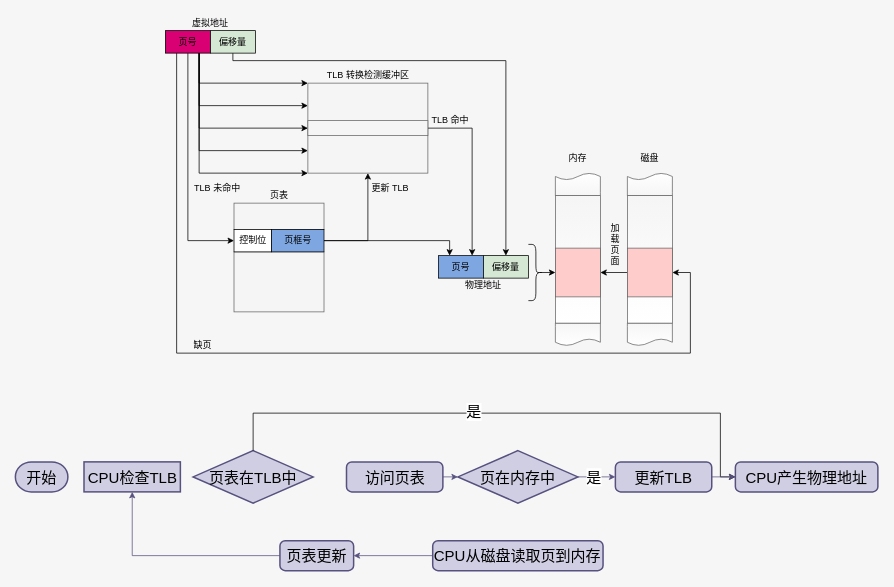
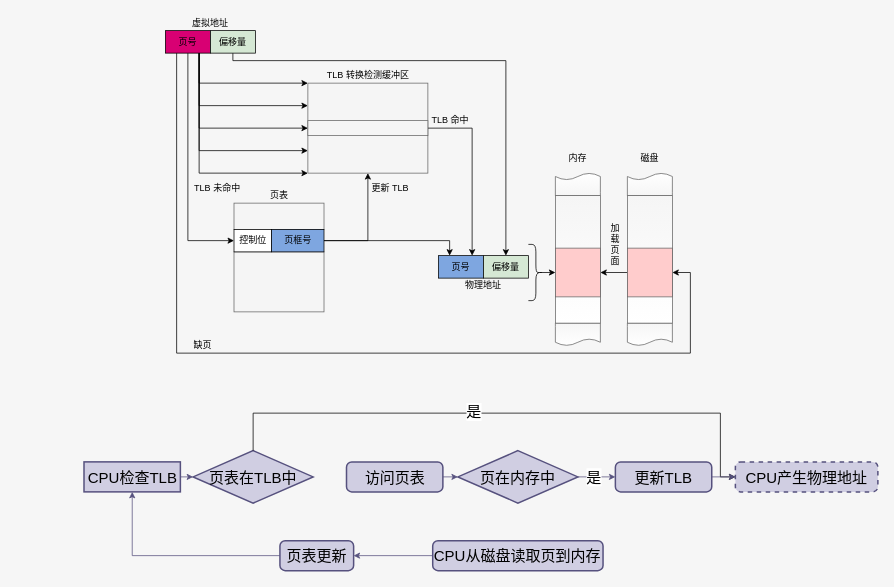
  <mxCell id="0" />
  <mxCell id="1" parent="0" />
  <mxCell id="2" value="" style="group" vertex="1" connectable="0" parent="1"><mxGeometry x="220" y="20" width="700" height="450" as="geometry" /></mxCell>
  <mxCell id="3" value="" style="group" vertex="1" connectable="0" parent="2"><mxGeometry x="364" y="320" width="120" height="30" as="geometry" /></mxCell>
  <mxCell id="4" value="页号" style="rounded=0;whiteSpace=wrap;html=1;fillColor=#7EA6E0;" vertex="1" parent="3"><mxGeometry width="60" height="30.0" as="geometry" /></mxCell>
  <mxCell id="5" value="偏移量" style="rounded=0;whiteSpace=wrap;html=1;fillColor=#D5E8D4;" vertex="1" parent="3"><mxGeometry x="60" width="60" height="30.0" as="geometry" /></mxCell>
  <mxCell id="6" value="虚拟地址" style="text;html=1;strokeColor=none;fillColor=none;align=center;verticalAlign=middle;whiteSpace=wrap;rounded=0;" vertex="1" parent="2"><mxGeometry x="33" width="54" height="20" as="geometry" /></mxCell>
  <mxCell id="7" value="页表" style="text;html=1;strokeColor=none;fillColor=none;align=center;verticalAlign=middle;whiteSpace=wrap;rounded=0;" vertex="1" parent="2"><mxGeometry x="124.5" y="230" width="54" height="20" as="geometry" /></mxCell>
  <mxCell id="8" value="物理地址" style="text;html=1;strokeColor=none;fillColor=none;align=center;verticalAlign=middle;whiteSpace=wrap;rounded=0;" vertex="1" parent="2"><mxGeometry x="397" y="350" width="54" height="20" as="geometry" /></mxCell>
  <mxCell id="9" value="页号" style="rounded=0;whiteSpace=wrap;html=1;fillColor=#D80073;" vertex="1" parent="2"><mxGeometry y="20" width="60" height="30.0" as="geometry" /></mxCell>
  <mxCell id="10" style="edgeStyle=orthogonalEdgeStyle;rounded=0;orthogonalLoop=1;jettySize=auto;html=1;exitX=0.5;exitY=1;exitDx=0;exitDy=0;entryX=0.5;entryY=0;entryDx=0;entryDy=0;strokeColor=#000000;fontSize=37;" edge="1" parent="2" source="11" target="5"><mxGeometry relative="1" as="geometry"><Array as="points"><mxPoint x="90" y="60" /><mxPoint x="454" y="60" /></Array></mxGeometry></mxCell>
  <mxCell id="11" value="偏移量" style="rounded=0;whiteSpace=wrap;html=1;fillColor=#D5E8D4;" vertex="1" parent="2"><mxGeometry x="60" y="20" width="60" height="30.0" as="geometry" /></mxCell>
  <mxCell id="12" value="" style="shape=document;whiteSpace=wrap;html=1;boundedLbl=1;fillColor=#f5f5f5;strokeColor=#666666;fontColor=#333333;gradientColor=#ffffff;" vertex="1" parent="2"><mxGeometry x="520" y="410" width="60" height="30" as="geometry" /></mxCell>
  <mxCell id="13" value="" style="shape=document;whiteSpace=wrap;html=1;boundedLbl=1;rotation=-180;fillColor=#f5f5f5;strokeColor=#666666;fontColor=#333333;gradientColor=#ffffff;" vertex="1" parent="2"><mxGeometry x="520" y="210" width="60" height="30" as="geometry" /></mxCell>
  <mxCell id="14" value="" style="whiteSpace=wrap;html=1;fillColor=#f5f5f5;strokeColor=#666666;fontColor=#333333;gradientColor=#ffffff;" vertex="1" parent="2"><mxGeometry x="520" y="240" width="60" height="170" as="geometry" /></mxCell>
  <mxCell id="15" value="" style="shape=curlyBracket;whiteSpace=wrap;html=1;rounded=1;strokeColor=#000000;fillColor=#F6F6F6;gradientColor=#ffffff;rotation=-180;" vertex="1" parent="2"><mxGeometry x="484" y="305" width="20" height="75" as="geometry" /></mxCell>
  <mxCell id="16" value="" style="whiteSpace=wrap;html=1;strokeColor=#666666;fontColor=#333333;fillColor=#FFCCCC;" vertex="1" parent="2"><mxGeometry x="520" y="310" width="60" height="65" as="geometry" /></mxCell>
  <mxCell id="17" style="edgeStyle=orthogonalEdgeStyle;rounded=0;orthogonalLoop=1;jettySize=auto;html=1;exitX=0.1;exitY=0.5;exitDx=0;exitDy=0;exitPerimeter=0;entryX=0;entryY=0.5;entryDx=0;entryDy=0;strokeColor=#000000;fontSize=37;" edge="1" parent="2" source="15" target="16"><mxGeometry relative="1" as="geometry"><Array as="points"><mxPoint x="502" y="343" /></Array></mxGeometry></mxCell>
  <mxCell id="18" value="" style="rounded=0;whiteSpace=wrap;html=1;fillColor=#f5f5f5;strokeColor=#666666;fontColor=#333333;" vertex="1" parent="2"><mxGeometry x="190" y="90" width="160" height="120" as="geometry" /></mxCell>
  <mxCell id="19" style="edgeStyle=orthogonalEdgeStyle;rounded=0;orthogonalLoop=1;jettySize=auto;html=1;exitX=0.75;exitY=1;exitDx=0;exitDy=0;entryX=0;entryY=0.25;entryDx=0;entryDy=0;strokeColor=#000000;fontSize=37;" edge="1" parent="2" source="9" target="18"><mxGeometry relative="1" as="geometry" /></mxCell>
  <mxCell id="20" style="edgeStyle=orthogonalEdgeStyle;rounded=0;orthogonalLoop=1;jettySize=auto;html=1;exitX=0.75;exitY=1;exitDx=0;exitDy=0;entryX=0;entryY=0.75;entryDx=0;entryDy=0;strokeColor=#000000;fontSize=37;" edge="1" parent="2" source="9" target="18"><mxGeometry relative="1" as="geometry" /></mxCell>
  <mxCell id="21" style="edgeStyle=orthogonalEdgeStyle;rounded=0;orthogonalLoop=1;jettySize=auto;html=1;exitX=0.75;exitY=1;exitDx=0;exitDy=0;entryX=0;entryY=0;entryDx=0;entryDy=0;strokeColor=#000000;fontSize=37;" edge="1" parent="2" source="9" target="18"><mxGeometry relative="1" as="geometry"><Array as="points"><mxPoint x="45" y="90" /></Array></mxGeometry></mxCell>
  <mxCell id="22" style="edgeStyle=orthogonalEdgeStyle;rounded=0;orthogonalLoop=1;jettySize=auto;html=1;exitX=0.75;exitY=1;exitDx=0;exitDy=0;entryX=0;entryY=1;entryDx=0;entryDy=0;strokeColor=#000000;fontSize=37;" edge="1" parent="2" source="9" target="18"><mxGeometry relative="1" as="geometry"><Array as="points"><mxPoint x="45" y="210" /></Array></mxGeometry></mxCell>
  <mxCell id="23" style="edgeStyle=orthogonalEdgeStyle;rounded=0;orthogonalLoop=1;jettySize=auto;html=1;exitX=1;exitY=0.5;exitDx=0;exitDy=0;entryX=0.75;entryY=0;entryDx=0;entryDy=0;strokeColor=#000000;fontSize=37;" edge="1" parent="2" source="24" target="4"><mxGeometry relative="1" as="geometry" /></mxCell>
  <mxCell id="24" value="" style="rounded=0;whiteSpace=wrap;html=1;fillColor=#f5f5f5;strokeColor=#666666;fontColor=#333333;" vertex="1" parent="2"><mxGeometry x="190" y="140" width="160" height="20" as="geometry" /></mxCell>
  <mxCell id="25" style="edgeStyle=orthogonalEdgeStyle;rounded=0;orthogonalLoop=1;jettySize=auto;html=1;exitX=0.75;exitY=1;exitDx=0;exitDy=0;entryX=0;entryY=0.5;entryDx=0;entryDy=0;strokeColor=#000000;fontSize=37;" edge="1" parent="2" source="9" target="24"><mxGeometry relative="1" as="geometry" /></mxCell>
  <mxCell id="26" value="TLB 转换检测缓冲区" style="text;html=1;strokeColor=none;fillColor=none;align=center;verticalAlign=middle;whiteSpace=wrap;rounded=0;" vertex="1" parent="2"><mxGeometry x="211.5" y="70" width="117" height="20" as="geometry" /></mxCell>
  <mxCell id="27" value="TLB 命中" style="text;html=1;strokeColor=none;fillColor=none;align=center;verticalAlign=middle;whiteSpace=wrap;rounded=0;" vertex="1" parent="2"><mxGeometry x="350" y="130" width="60" height="20" as="geometry" /></mxCell>
  <mxCell id="28" value="" style="rounded=0;whiteSpace=wrap;html=1;fillColor=#f5f5f5;strokeColor=#666666;fontColor=#333333;" vertex="1" parent="2"><mxGeometry x="91.5" y="250" width="120" height="35" as="geometry" /></mxCell>
  <mxCell id="29" value="" style="rounded=0;whiteSpace=wrap;html=1;fillColor=#f5f5f5;strokeColor=#666666;fontColor=#333333;" vertex="1" parent="2"><mxGeometry x="91.5" y="315" width="120" height="80" as="geometry" /></mxCell>
  <mxCell id="30" value="控制位" style="rounded=0;whiteSpace=wrap;html=1;" vertex="1" parent="2"><mxGeometry x="91.5" y="285" width="50" height="30.0" as="geometry" /></mxCell>
  <mxCell id="31" style="edgeStyle=orthogonalEdgeStyle;rounded=0;orthogonalLoop=1;jettySize=auto;html=1;exitX=0.5;exitY=1;exitDx=0;exitDy=0;entryX=0;entryY=0.5;entryDx=0;entryDy=0;strokeColor=#000000;fontSize=37;" edge="1" parent="2" source="9" target="30"><mxGeometry relative="1" as="geometry" /></mxCell>
  <mxCell id="32" style="edgeStyle=orthogonalEdgeStyle;rounded=0;orthogonalLoop=1;jettySize=auto;html=1;exitX=1;exitY=0.5;exitDx=0;exitDy=0;entryX=0.5;entryY=1;entryDx=0;entryDy=0;strokeColor=#000000;fontSize=37;" edge="1" parent="2" source="34" target="18"><mxGeometry relative="1" as="geometry" /></mxCell>
  <mxCell id="33" style="edgeStyle=orthogonalEdgeStyle;rounded=0;orthogonalLoop=1;jettySize=auto;html=1;exitX=1;exitY=0.5;exitDx=0;exitDy=0;entryX=0.25;entryY=0;entryDx=0;entryDy=0;strokeColor=#000000;fontSize=37;" edge="1" parent="2" source="34" target="4"><mxGeometry relative="1" as="geometry"><Array as="points"><mxPoint x="379" y="300" /></Array></mxGeometry></mxCell>
  <mxCell id="34" value="页框号" style="rounded=0;whiteSpace=wrap;html=1;fillColor=#7EA6E0;" vertex="1" parent="2"><mxGeometry x="141.5" y="285" width="70" height="30.0" as="geometry" /></mxCell>
  <mxCell id="35" value="" style="shape=document;whiteSpace=wrap;html=1;boundedLbl=1;fillColor=#f5f5f5;strokeColor=#666666;fontColor=#333333;gradientColor=#ffffff;" vertex="1" parent="2"><mxGeometry x="616" y="410" width="60" height="30" as="geometry" /></mxCell>
  <mxCell id="36" value="" style="shape=document;whiteSpace=wrap;html=1;boundedLbl=1;rotation=-180;fillColor=#f5f5f5;strokeColor=#666666;fontColor=#333333;gradientColor=#ffffff;" vertex="1" parent="2"><mxGeometry x="616" y="210" width="60" height="30" as="geometry" /></mxCell>
  <mxCell id="37" value="" style="whiteSpace=wrap;html=1;fillColor=#f5f5f5;strokeColor=#666666;fontColor=#333333;gradientColor=#ffffff;" vertex="1" parent="2"><mxGeometry x="616" y="240" width="60" height="170" as="geometry" /></mxCell>
  <mxCell id="38" style="edgeStyle=orthogonalEdgeStyle;rounded=0;orthogonalLoop=1;jettySize=auto;html=1;exitX=0;exitY=0.5;exitDx=0;exitDy=0;entryX=1;entryY=0.5;entryDx=0;entryDy=0;strokeColor=#000000;fontSize=37;" edge="1" parent="2" source="39" target="16"><mxGeometry relative="1" as="geometry" /></mxCell>
  <mxCell id="39" value="" style="whiteSpace=wrap;html=1;strokeColor=#666666;fontColor=#333333;fillColor=#FFCCCC;" vertex="1" parent="2"><mxGeometry x="616" y="310" width="60" height="65" as="geometry" /></mxCell>
  <mxCell id="40" style="edgeStyle=orthogonalEdgeStyle;rounded=0;orthogonalLoop=1;jettySize=auto;html=1;exitX=0.25;exitY=1;exitDx=0;exitDy=0;entryX=1;entryY=0.5;entryDx=0;entryDy=0;strokeColor=#000000;fontSize=37;" edge="1" parent="2" source="9" target="39"><mxGeometry relative="1" as="geometry"><Array as="points"><mxPoint x="15" y="450" /><mxPoint x="700" y="450" /><mxPoint x="700" y="343" /></Array></mxGeometry></mxCell>
  <mxCell id="41" value="内存" style="text;html=1;strokeColor=none;fillColor=none;align=center;verticalAlign=middle;whiteSpace=wrap;rounded=0;fontSize=12;" vertex="1" parent="2"><mxGeometry x="530" y="180" width="40" height="20" as="geometry" /></mxCell>
  <mxCell id="42" value="磁盘" style="text;html=1;strokeColor=none;fillColor=none;align=center;verticalAlign=middle;whiteSpace=wrap;rounded=0;fontSize=12;" vertex="1" parent="2"><mxGeometry x="626" y="180" width="40" height="20" as="geometry" /></mxCell>
  <mxCell id="43" value="缺页" style="text;html=1;strokeColor=none;fillColor=none;align=center;verticalAlign=middle;whiteSpace=wrap;rounded=0;" vertex="1" parent="2"><mxGeometry x="20" y="430" width="60" height="20" as="geometry" /></mxCell>
  <mxCell id="44" value="加载页面" style="text;html=1;strokeColor=none;fillColor=none;align=center;verticalAlign=middle;whiteSpace=wrap;rounded=0;horizontal=1;" vertex="1" parent="2"><mxGeometry x="590" y="270" width="20" height="70" as="geometry" /></mxCell>
  <mxCell id="45" value="TLB 未命中" style="text;html=1;strokeColor=none;fillColor=none;align=center;verticalAlign=middle;whiteSpace=wrap;rounded=0;" vertex="1" parent="2"><mxGeometry x="33" y="220" width="73" height="20" as="geometry" /></mxCell>
  <mxCell id="46" value="更新 TLB" style="text;html=1;strokeColor=none;fillColor=none;align=center;verticalAlign=middle;whiteSpace=wrap;rounded=0;" vertex="1" parent="2"><mxGeometry x="270" y="220" width="60" height="20" as="geometry" /></mxCell>
  <mxCell id="47" value="" style="group" vertex="1" connectable="0" parent="1"><mxGeometry x="20" y="550" width="1150" height="210" as="geometry" /></mxCell>
- <mxCell id="48" value="开始" style="strokeWidth=2;html=1;shape=mxgraph.flowchart.terminator;whiteSpace=wrap;fillColor=#d0cee2;fontSize=20;align=center;strokeColor=#56517e;" vertex="1" parent="47"><mxGeometry y="65" width="70" height="40" as="geometry" /></mxCell>
  <mxCell id="49" value="CPU检查TLB" style="whiteSpace=wrap;html=1;absoluteArcSize=1;arcSize=14;strokeWidth=2;fillColor=#d0cee2;fontSize=20;align=center;strokeColor=#56517e;rounded=0;" vertex="1" parent="47"><mxGeometry x="91.5" y="65" width="128.5" height="40" as="geometry" /></mxCell>
  <mxCell id="50" value="页表在TLB中" style="strokeWidth=2;html=1;shape=mxgraph.flowchart.decision;whiteSpace=wrap;fillColor=#d0cee2;fontSize=20;align=center;strokeColor=#56517e;" vertex="1" parent="47"><mxGeometry x="237" y="50" width="160" height="70" as="geometry" /></mxCell>
+ <mxCell id="51" style="edgeStyle=orthogonalEdgeStyle;rounded=0;orthogonalLoop=1;jettySize=auto;html=1;exitX=1;exitY=0.5;exitDx=0;exitDy=0;entryX=0;entryY=0.5;entryDx=0;entryDy=0;entryPerimeter=0;strokeColor=#56517e;fontSize=20;fillColor=#d0cee2;" edge="1" parent="47" source="49" target="50"><mxGeometry relative="1" as="geometry" /></mxCell>
  <mxCell id="52" value="访问页表" style="rounded=1;whiteSpace=wrap;html=1;absoluteArcSize=1;arcSize=14;strokeWidth=2;fillColor=#d0cee2;fontSize=20;align=center;strokeColor=#56517e;" vertex="1" parent="47"><mxGeometry x="441.5" y="65" width="128.5" height="40" as="geometry" /></mxCell>
  <mxCell id="53" value="页在内存中" style="strokeWidth=2;html=1;shape=mxgraph.flowchart.decision;whiteSpace=wrap;fillColor=#d0cee2;fontSize=20;align=center;strokeColor=#56517e;" vertex="1" parent="47"><mxGeometry x="590" y="50" width="160" height="70" as="geometry" /></mxCell>
  <mxCell id="54" style="edgeStyle=orthogonalEdgeStyle;rounded=0;orthogonalLoop=1;jettySize=auto;html=1;exitX=1;exitY=0.5;exitDx=0;exitDy=0;entryX=0;entryY=0.5;entryDx=0;entryDy=0;entryPerimeter=0;strokeColor=#56517e;fontSize=20;fillColor=#d0cee2;" edge="1" parent="47" source="52" target="53"><mxGeometry relative="1" as="geometry" /></mxCell>
  <mxCell id="55" value="更新TLB" style="rounded=1;whiteSpace=wrap;html=1;absoluteArcSize=1;arcSize=14;strokeWidth=2;fillColor=#d0cee2;fontSize=20;align=center;strokeColor=#56517e;" vertex="1" parent="47"><mxGeometry x="800" y="65" width="128.5" height="40" as="geometry" /></mxCell>
  <mxCell id="56" style="edgeStyle=orthogonalEdgeStyle;rounded=0;orthogonalLoop=1;jettySize=auto;html=1;exitX=1;exitY=0.5;exitDx=0;exitDy=0;exitPerimeter=0;entryX=0;entryY=0.5;entryDx=0;entryDy=0;strokeColor=#56517e;fontSize=20;fillColor=#d0cee2;" edge="1" parent="47" source="53" target="55"><mxGeometry relative="1" as="geometry" /></mxCell>
  <mxCell id="57" value="是" style="edgeLabel;html=1;align=center;verticalAlign=middle;resizable=0;points=[];fontSize=20;" vertex="1" connectable="0" parent="56"><mxGeometry x="-0.209" y="1" relative="1" as="geometry"><mxPoint as="offset" /></mxGeometry></mxCell>
- <mxCell id="58" value="CPU产生物理地址" style="rounded=1;whiteSpace=wrap;html=1;absoluteArcSize=1;arcSize=14;strokeWidth=2;fillColor=#d0cee2;fontSize=20;align=center;strokeColor=#56517e;" vertex="1" parent="47"><mxGeometry x="960" y="65" width="190" height="40" as="geometry" /></mxCell>
+ <mxCell id="58" value="CPU产生物理地址" style="rounded=1;whiteSpace=wrap;html=1;absoluteArcSize=1;arcSize=14;strokeWidth=2;fillColor=#d0cee2;fontSize=20;align=center;strokeColor=#56517e;dashed=1;" vertex="1" parent="47"><mxGeometry x="960" y="65" width="190" height="40" as="geometry" /></mxCell>
  <mxCell id="59" style="edgeStyle=orthogonalEdgeStyle;rounded=0;orthogonalLoop=1;jettySize=auto;html=1;exitX=0.5;exitY=0;exitDx=0;exitDy=0;exitPerimeter=0;entryX=0;entryY=0.5;entryDx=0;entryDy=0;strokeColor=#000000;fontSize=20;" edge="1" parent="47" source="50" target="58"><mxGeometry relative="1" as="geometry"><Array as="points"><mxPoint x="317" /><mxPoint x="940" /><mxPoint x="940" y="85" /></Array></mxGeometry></mxCell>
  <mxCell id="60" value="是" style="edgeLabel;html=1;align=center;verticalAlign=middle;resizable=0;points=[];fontSize=20;" vertex="1" connectable="0" parent="59"><mxGeometry x="-0.118" y="3" relative="1" as="geometry"><mxPoint as="offset" /></mxGeometry></mxCell>
  <mxCell id="61" style="edgeStyle=orthogonalEdgeStyle;rounded=0;orthogonalLoop=1;jettySize=auto;html=1;exitX=1;exitY=0.5;exitDx=0;exitDy=0;entryX=0;entryY=0.5;entryDx=0;entryDy=0;strokeColor=#56517e;fontSize=20;fillColor=#d0cee2;" edge="1" parent="47" source="55" target="58"><mxGeometry relative="1" as="geometry" /></mxCell>
  <mxCell id="62" value="CPU从磁盘读取页到内存" style="rounded=1;whiteSpace=wrap;html=1;absoluteArcSize=1;arcSize=14;strokeWidth=2;fillColor=#d0cee2;fontSize=20;align=center;strokeColor=#56517e;" vertex="1" parent="47"><mxGeometry x="556.44" y="170" width="227.12" height="40" as="geometry" /></mxCell>
  <mxCell id="63" style="edgeStyle=orthogonalEdgeStyle;rounded=0;orthogonalLoop=1;jettySize=auto;html=1;exitX=0;exitY=0.5;exitDx=0;exitDy=0;strokeColor=#56517e;fontSize=20;fillColor=#d0cee2;" edge="1" parent="47" source="64" target="49"><mxGeometry relative="1" as="geometry" /></mxCell>
  <mxCell id="64" value="页表更新" style="rounded=1;whiteSpace=wrap;html=1;absoluteArcSize=1;arcSize=14;strokeWidth=2;fillColor=#d0cee2;fontSize=20;align=center;strokeColor=#56517e;" vertex="1" parent="47"><mxGeometry x="352.75" y="170" width="98.25" height="40" as="geometry" /></mxCell>
  <mxCell id="65" style="edgeStyle=orthogonalEdgeStyle;rounded=0;orthogonalLoop=1;jettySize=auto;html=1;exitX=0;exitY=0.5;exitDx=0;exitDy=0;entryX=1;entryY=0.5;entryDx=0;entryDy=0;strokeColor=#56517e;fontSize=20;fillColor=#d0cee2;" edge="1" parent="47" source="62" target="64"><mxGeometry relative="1" as="geometry" /></mxCell>
